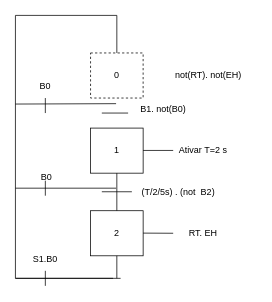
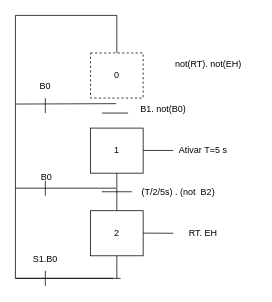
  <mxCell id="0" />
  <mxCell id="1" parent="0" />
  <mxCell id="2" value="0" style="rounded=0;whiteSpace=wrap;html=1;dashed=1;" parent="1" vertex="1"><mxGeometry x="120" y="70" width="70" height="60" as="geometry" /></mxCell>
  <mxCell id="3" value="1" style="rounded=0;whiteSpace=wrap;html=1;" parent="1" vertex="1"><mxGeometry x="120" y="170" width="70" height="60" as="geometry" /></mxCell>
  <mxCell id="4" value="2" style="rounded=0;whiteSpace=wrap;html=1;" parent="1" vertex="1"><mxGeometry x="120" y="280" width="70" height="60" as="geometry" /></mxCell>
  <mxCell id="5" value="" style="endArrow=none;html=1;rounded=0;entryX=0.5;entryY=0;entryDx=0;entryDy=0;" parent="1" target="2" edge="1"><mxGeometry width="50" height="50" relative="1" as="geometry"><mxPoint x="150" y="370" as="sourcePoint" /><mxPoint x="280" y="450" as="targetPoint" /><Array as="points"><mxPoint x="20" y="370" /><mxPoint x="20" y="20" /><mxPoint x="155" y="20" /></Array></mxGeometry></mxCell>
  <mxCell id="6" value="" style="endArrow=none;html=1;rounded=0;" parent="1" edge="1"><mxGeometry width="50" height="50" relative="1" as="geometry"><mxPoint x="135" y="150" as="sourcePoint" /><mxPoint x="170" y="150" as="targetPoint" /></mxGeometry></mxCell>
- <mxCell id="7" value="not(RT). not(EH)" style="text;html=1;strokeColor=none;fillColor=none;align=center;verticalAlign=middle;whiteSpace=wrap;rounded=0;" parent="1" vertex="1"><mxGeometry x="214" y="85" width="126" height="30" as="geometry" /></mxCell>
+ <mxCell id="7" value="not(RT). not(EH)" style="text;html=1;strokeColor=none;fillColor=none;align=center;verticalAlign=middle;whiteSpace=wrap;rounded=0;" parent="1" vertex="1"><mxGeometry x="214" y="70" width="126" height="30" as="geometry" /></mxCell>
  <mxCell id="8" value="B1. not(B0)" style="text;html=1;strokeColor=none;fillColor=none;align=center;verticalAlign=middle;whiteSpace=wrap;rounded=0;" parent="1" vertex="1"><mxGeometry x="154" y="130" width="126" height="30" as="geometry" /></mxCell>
- <mxCell id="9" value="Ativar T=2 s" style="text;html=1;strokeColor=none;fillColor=none;align=center;verticalAlign=middle;whiteSpace=wrap;rounded=0;" parent="1" vertex="1"><mxGeometry x="210" y="185" width="120" height="30" as="geometry" /></mxCell>
+ <mxCell id="9" value="Ativar T=5 s" style="text;html=1;strokeColor=none;fillColor=none;align=center;verticalAlign=middle;whiteSpace=wrap;rounded=0;" parent="1" vertex="1"><mxGeometry x="210" y="185" width="120" height="30" as="geometry" /></mxCell>
  <mxCell id="10" value="" style="endArrow=none;html=1;rounded=0;exitX=1;exitY=0.5;exitDx=0;exitDy=0;" parent="1" edge="1"><mxGeometry width="50" height="50" relative="1" as="geometry"><mxPoint x="190" y="199.76" as="sourcePoint" /><mxPoint x="230" y="199.76" as="targetPoint" /></mxGeometry></mxCell>
  <mxCell id="11" value="(T/2/5s) . (not&amp;nbsp; B2)" style="text;html=1;strokeColor=none;fillColor=none;align=center;verticalAlign=middle;whiteSpace=wrap;rounded=0;" parent="1" vertex="1"><mxGeometry x="154" y="250" width="166" height="10" as="geometry" /></mxCell>
  <mxCell id="12" value="" style="endArrow=none;html=1;rounded=0;" parent="1" edge="1"><mxGeometry width="50" height="50" relative="1" as="geometry"><mxPoint x="135" y="254.76" as="sourcePoint" /><mxPoint x="175" y="254.76" as="targetPoint" /></mxGeometry></mxCell>
  <mxCell id="13" value="" style="endArrow=none;html=1;rounded=0;entryX=0.5;entryY=1;entryDx=0;entryDy=0;exitX=0.5;exitY=0;exitDx=0;exitDy=0;" parent="1" source="4" edge="1"><mxGeometry width="50" height="50" relative="1" as="geometry"><mxPoint x="155" y="260" as="sourcePoint" /><mxPoint x="155" y="230" as="targetPoint" /></mxGeometry></mxCell>
  <mxCell id="14" value="RT. EH" style="text;html=1;strokeColor=none;fillColor=none;align=center;verticalAlign=middle;whiteSpace=wrap;rounded=0;" parent="1" vertex="1"><mxGeometry x="210" y="295" width="120" height="30" as="geometry" /></mxCell>
  <mxCell id="15" value="" style="endArrow=none;html=1;rounded=0;exitX=1;exitY=0.5;exitDx=0;exitDy=0;" parent="1" edge="1"><mxGeometry width="50" height="50" relative="1" as="geometry"><mxPoint x="190" y="309.8" as="sourcePoint" /><mxPoint x="230" y="310" as="targetPoint" /></mxGeometry></mxCell>
  <mxCell id="16" value="" style="endArrow=none;html=1;rounded=0;entryX=0.5;entryY=1;entryDx=0;entryDy=0;" edge="1" parent="1" target="4"><mxGeometry width="50" height="50" relative="1" as="geometry"><mxPoint x="155" y="370" as="sourcePoint" /><mxPoint x="30" y="250" as="targetPoint" /></mxGeometry></mxCell>
  <mxCell id="17" value="" style="endArrow=none;html=1;rounded=0;exitX=0;exitY=0.25;exitDx=0;exitDy=0;" edge="1" parent="1" source="8"><mxGeometry width="50" height="50" relative="1" as="geometry"><mxPoint x="160" y="140" as="sourcePoint" /><mxPoint x="20" y="138" as="targetPoint" /></mxGeometry></mxCell>
  <mxCell id="18" value="" style="endArrow=none;html=1;rounded=0;exitX=0;exitY=0;exitDx=0;exitDy=0;" edge="1" parent="1" source="11"><mxGeometry width="50" height="50" relative="1" as="geometry"><mxPoint x="150" y="250" as="sourcePoint" /><mxPoint x="20" y="250" as="targetPoint" /></mxGeometry></mxCell>
  <mxCell id="19" value="S1.B0" style="text;html=1;strokeColor=none;fillColor=none;align=center;verticalAlign=middle;whiteSpace=wrap;rounded=0;" vertex="1" parent="1"><mxGeometry x="20" y="330" width="80" height="30" as="geometry" /></mxCell>
  <mxCell id="20" value="" style="endArrow=none;html=1;rounded=0;" edge="1" parent="1"><mxGeometry width="50" height="50" relative="1" as="geometry"><mxPoint x="160" y="370" as="sourcePoint" /><mxPoint x="20" y="370" as="targetPoint" /></mxGeometry></mxCell>
  <mxCell id="21" value="&amp;nbsp;B0" style="text;html=1;strokeColor=none;fillColor=none;align=center;verticalAlign=middle;whiteSpace=wrap;rounded=0;" vertex="1" parent="1"><mxGeometry x="20" y="220" width="80" height="30" as="geometry" /></mxCell>
  <mxCell id="22" value="B0" style="text;html=1;strokeColor=none;fillColor=none;align=center;verticalAlign=middle;whiteSpace=wrap;rounded=0;" vertex="1" parent="1"><mxGeometry x="20" y="100" width="80" height="30" as="geometry" /></mxCell>
  <mxCell id="23" value="" style="endArrow=none;html=1;rounded=0;" edge="1" parent="1"><mxGeometry width="50" height="50" relative="1" as="geometry"><mxPoint x="59.81" y="150" as="sourcePoint" /><mxPoint x="59.81" y="130" as="targetPoint" /></mxGeometry></mxCell>
  <mxCell id="24" value="" style="endArrow=none;html=1;rounded=0;" edge="1" parent="1"><mxGeometry width="50" height="50" relative="1" as="geometry"><mxPoint x="59.81" y="260" as="sourcePoint" /><mxPoint x="59.81" y="240" as="targetPoint" /></mxGeometry></mxCell>
  <mxCell id="25" value="" style="endArrow=none;html=1;rounded=0;" edge="1" parent="1"><mxGeometry width="50" height="50" relative="1" as="geometry"><mxPoint x="59.81" y="380" as="sourcePoint" /><mxPoint x="59.81" y="360" as="targetPoint" /></mxGeometry></mxCell>
